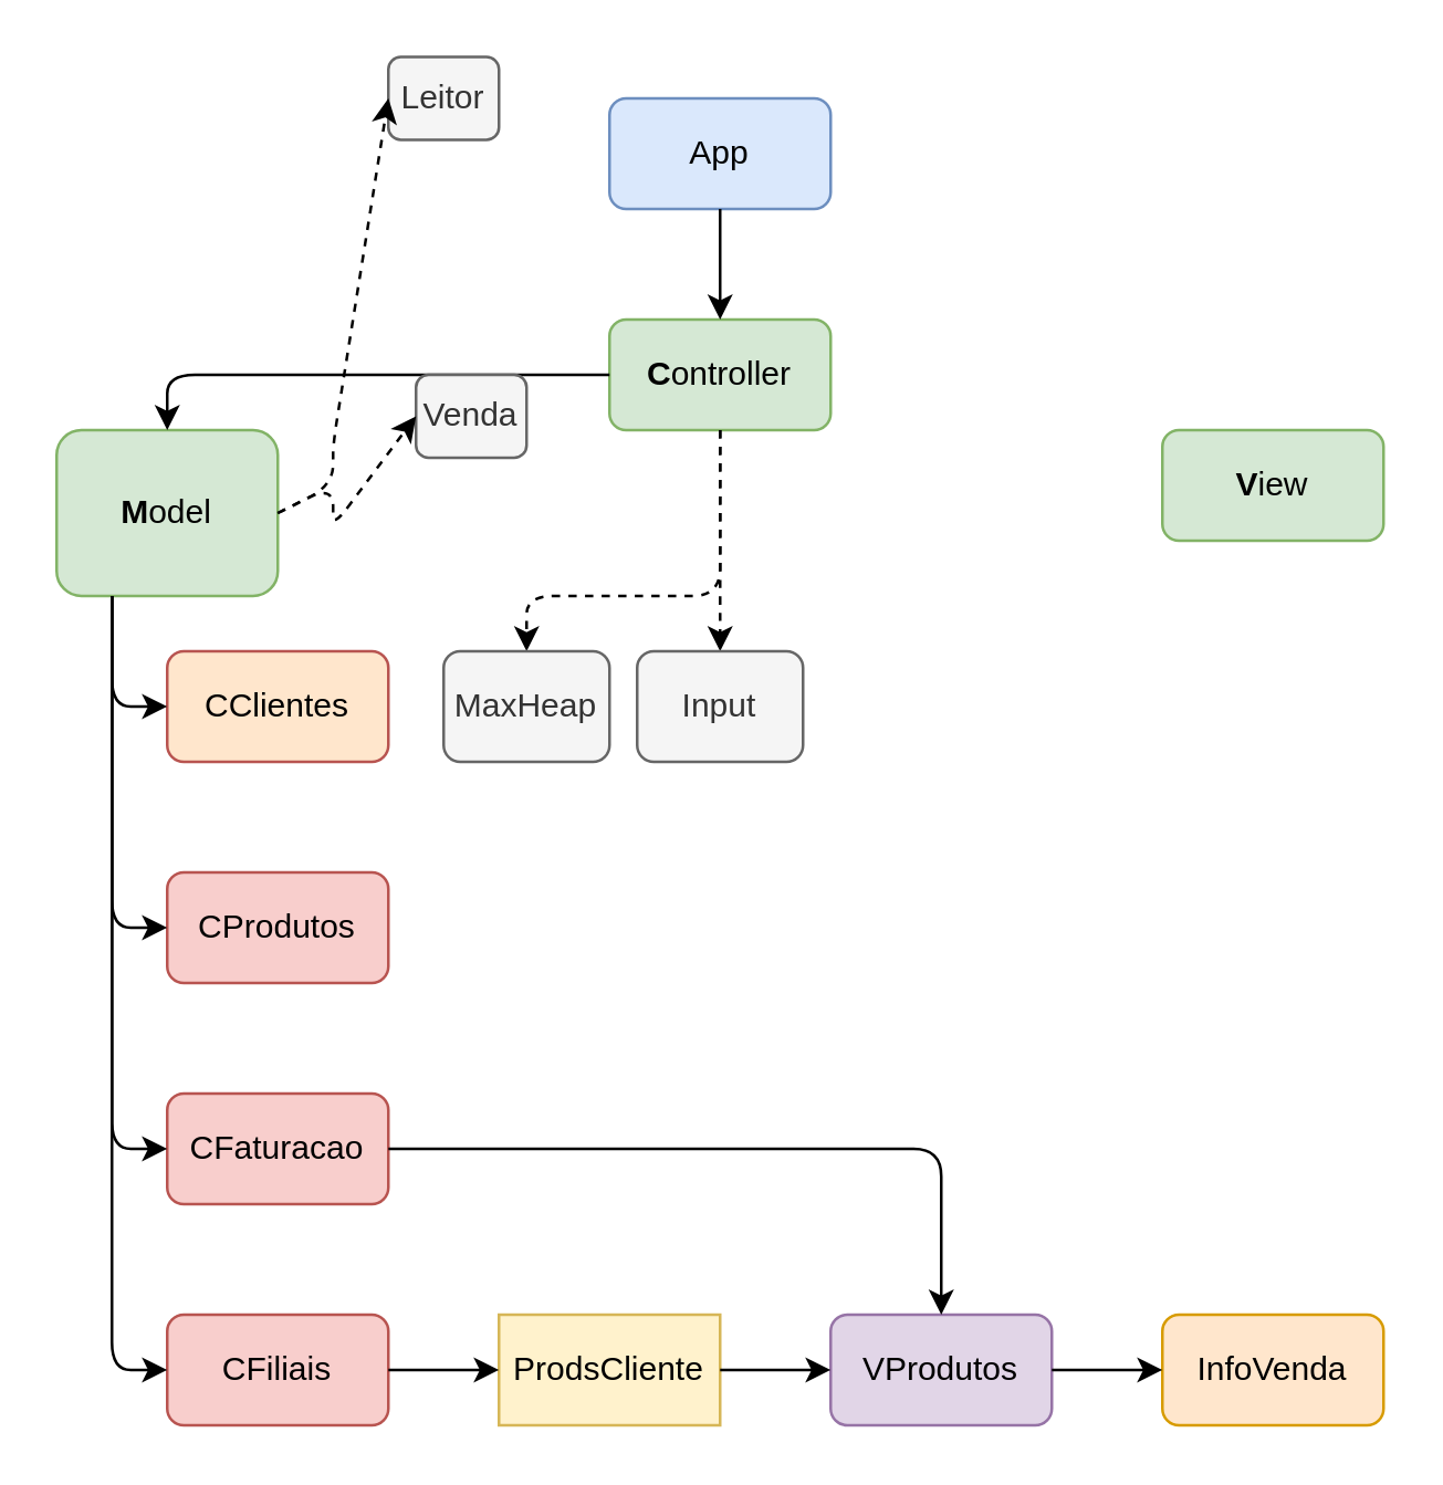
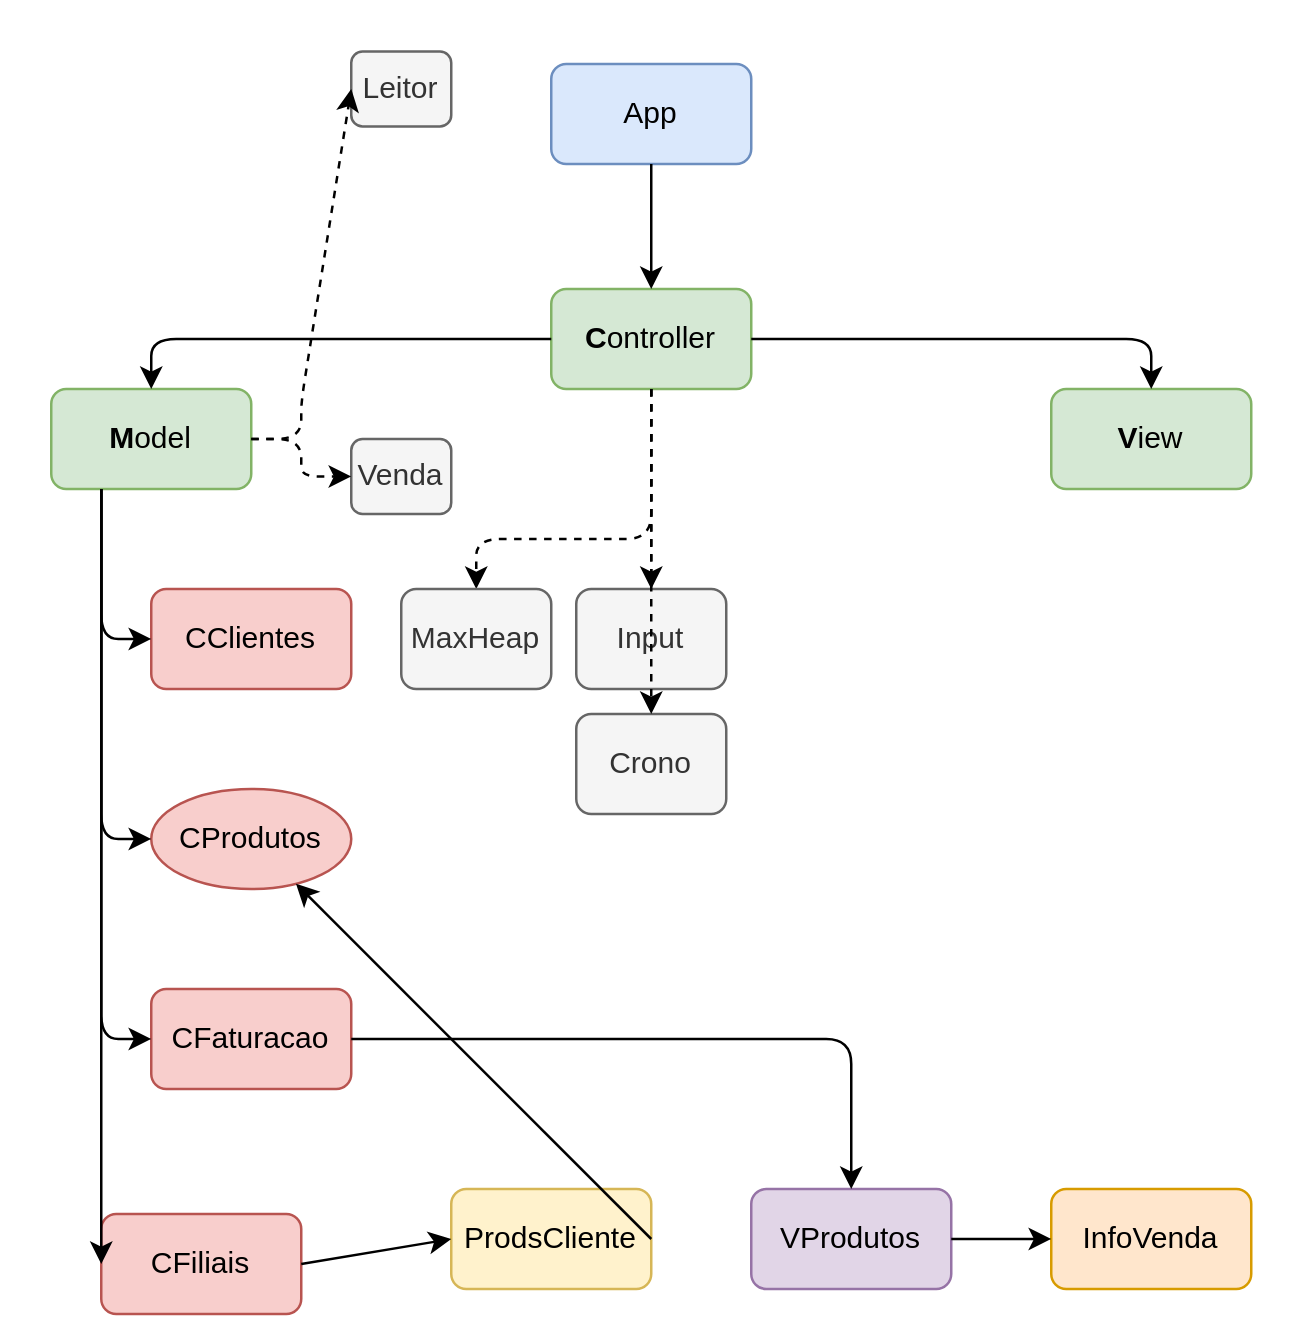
  <mxCell id="0" />
  <mxCell id="1" parent="0" />
  <mxCell id="2" value="&lt;b&gt;V&lt;/b&gt;iew" style="rounded=1;whiteSpace=wrap;html=1;fillColor=#d5e8d4;strokeColor=#82b366;" parent="1" vertex="1"><mxGeometry x="420" y="155" width="80" height="40" as="geometry" /></mxCell>
- <mxCell id="3" value="&lt;b&gt;M&lt;/b&gt;odel" style="rounded=1;whiteSpace=wrap;html=1;fillColor=#d5e8d4;strokeColor=#82b366;" parent="1" vertex="1"><mxGeometry x="20" y="155" width="80" height="60" as="geometry" /></mxCell>
+ <mxCell id="3" value="&lt;b&gt;M&lt;/b&gt;odel" style="rounded=1;whiteSpace=wrap;html=1;fillColor=#d5e8d4;strokeColor=#82b366;" parent="1" vertex="1"><mxGeometry x="20" y="155" width="80" height="40" as="geometry" /></mxCell>
  <mxCell id="4" value="&lt;b&gt;C&lt;/b&gt;ontroller" style="rounded=1;whiteSpace=wrap;html=1;fillColor=#d5e8d4;strokeColor=#82b366;" parent="1" vertex="1"><mxGeometry x="220" y="115" width="80" height="40" as="geometry" /></mxCell>
- <mxCell id="5" value="App" style="rounded=1;whiteSpace=wrap;html=1;fillColor=#dae8fc;strokeColor=#6c8ebf;" parent="1" vertex="1"><mxGeometry x="220" width="80" height="40" as="geometry" y="35" /></mxCell>
+ <mxCell id="5" value="App" style="rounded=1;whiteSpace=wrap;html=1;fillColor=#dae8fc;strokeColor=#6c8ebf;" parent="1" vertex="1"><mxGeometry x="220" y="25" width="80" height="40" as="geometry" /></mxCell>
  <mxCell id="6" value="" style="endArrow=classic;html=1;entryX=0.5;entryY=0;entryDx=0;entryDy=0;exitX=0.5;exitY=1;exitDx=0;exitDy=0;" parent="1" source="5" target="4" edge="1"><mxGeometry width="50" height="50" relative="1" as="geometry"><mxPoint x="100" y="265" as="sourcePoint" /><mxPoint x="150" y="215" as="targetPoint" /></mxGeometry></mxCell>
  <mxCell id="7" value="" style="endArrow=classic;html=1;exitX=0;exitY=0.5;exitDx=0;exitDy=0;" parent="1" source="4" target="3" edge="1"><mxGeometry width="50" height="50" relative="1" as="geometry"><mxPoint x="100" y="265" as="sourcePoint" /><mxPoint x="150" y="215" as="targetPoint" /><Array as="points"><mxPoint x="60" y="135" /></Array></mxGeometry></mxCell>
- <mxCell id="9" value="CClientes" style="rounded=1;whiteSpace=wrap;html=1;fillColor=#ffe6cc;strokeColor=#b85450;" parent="1" vertex="1"><mxGeometry x="60" y="235" width="80" height="40" as="geometry" /></mxCell>
- <mxCell id="10" value="CProdutos" style="rounded=1;whiteSpace=wrap;html=1;fillColor=#f8cecc;strokeColor=#b85450;" parent="1" vertex="1"><mxGeometry x="60" y="315" width="80" height="40" as="geometry" /></mxCell>
+ <mxCell id="8" value="" style="endArrow=classic;html=1;exitX=1;exitY=0.5;exitDx=0;exitDy=0;entryX=0.5;entryY=0;entryDx=0;entryDy=0;" parent="1" source="4" target="2" edge="1"><mxGeometry width="50" height="50" relative="1" as="geometry"><mxPoint x="230" y="145" as="sourcePoint" /><mxPoint x="150" y="165" as="targetPoint" /><Array as="points"><mxPoint x="460" y="135" /></Array></mxGeometry></mxCell>
+ <mxCell id="9" value="CClientes" style="rounded=1;whiteSpace=wrap;html=1;fillColor=#f8cecc;strokeColor=#b85450;" parent="1" vertex="1"><mxGeometry x="60" y="235" width="80" height="40" as="geometry" /></mxCell>
+ <mxCell id="10" value="CProdutos" style="ellipse;whiteSpace=wrap;html=1;fillColor=#f8cecc;strokeColor=#b85450;" parent="1" vertex="1"><mxGeometry x="60" y="315" width="80" height="40" as="geometry" /></mxCell>
  <mxCell id="11" value="CFaturacao" style="rounded=1;whiteSpace=wrap;html=1;fillColor=#f8cecc;strokeColor=#b85450;" parent="1" vertex="1"><mxGeometry x="60" y="395" width="80" height="40" as="geometry" /></mxCell>
- <mxCell id="12" value="CFiliais" style="rounded=1;whiteSpace=wrap;html=1;fillColor=#f8cecc;strokeColor=#b85450;" parent="1" vertex="1"><mxGeometry x="60" y="475" width="80" height="40" as="geometry" /></mxCell>
+ <mxCell id="12" value="CFiliais" style="rounded=1;whiteSpace=wrap;html=1;fillColor=#f8cecc;strokeColor=#b85450;" parent="1" vertex="1"><mxGeometry x="40" y="485" width="80" height="40" as="geometry" /></mxCell>
  <mxCell id="13" value="" style="endArrow=classic;html=1;exitX=0.25;exitY=1;exitDx=0;exitDy=0;entryX=0;entryY=0.5;entryDx=0;entryDy=0;" parent="1" source="3" target="9" edge="1"><mxGeometry width="50" height="50" relative="1" as="geometry"><mxPoint x="20" y="585" as="sourcePoint" /><mxPoint x="70" y="535" as="targetPoint" /><Array as="points"><mxPoint x="40" y="255" /></Array></mxGeometry></mxCell>
  <mxCell id="14" value="" style="endArrow=classic;html=1;exitX=0.25;exitY=1;exitDx=0;exitDy=0;entryX=0;entryY=0.5;entryDx=0;entryDy=0;" parent="1" source="3" target="10" edge="1"><mxGeometry width="50" height="50" relative="1" as="geometry"><mxPoint x="50" y="205" as="sourcePoint" /><mxPoint x="70" y="265" as="targetPoint" /><Array as="points"><mxPoint x="40" y="335" /></Array></mxGeometry></mxCell>
  <mxCell id="15" value="" style="endArrow=classic;html=1;exitX=0.25;exitY=1;exitDx=0;exitDy=0;entryX=0;entryY=0.5;entryDx=0;entryDy=0;" parent="1" source="3" target="11" edge="1"><mxGeometry width="50" height="50" relative="1" as="geometry"><mxPoint x="60" y="215" as="sourcePoint" /><mxPoint x="80" y="275" as="targetPoint" /><Array as="points"><mxPoint x="40" y="415" /></Array></mxGeometry></mxCell>
  <mxCell id="16" value="" style="endArrow=classic;html=1;exitX=0.25;exitY=1;exitDx=0;exitDy=0;entryX=0;entryY=0.5;entryDx=0;entryDy=0;" parent="1" source="3" target="12" edge="1"><mxGeometry width="50" height="50" relative="1" as="geometry"><mxPoint x="70" y="225" as="sourcePoint" /><mxPoint x="90" y="285" as="targetPoint" /><Array as="points"><mxPoint x="40" y="495" /></Array></mxGeometry></mxCell>
  <mxCell id="17" value="VProdutos" style="rounded=1;whiteSpace=wrap;html=1;fillColor=#e1d5e7;strokeColor=#9673a6;" parent="1" vertex="1"><mxGeometry x="300" y="475" width="80" height="40" as="geometry" /></mxCell>
  <mxCell id="18" value="InfoVenda" style="rounded=1;whiteSpace=wrap;html=1;fillColor=#ffe6cc;strokeColor=#d79b00;" parent="1" vertex="1"><mxGeometry x="420" y="475" width="80" height="40" as="geometry" /></mxCell>
- <mxCell id="19" value="ProdsCliente" style="whiteSpace=wrap;html=1;fillColor=#fff2cc;strokeColor=#d6b656;rounded=0;" parent="1" vertex="1"><mxGeometry x="180" y="475" width="80" height="40" as="geometry" /></mxCell>
+ <mxCell id="19" value="ProdsCliente" style="rounded=1;whiteSpace=wrap;html=1;fillColor=#fff2cc;strokeColor=#d6b656;" parent="1" vertex="1"><mxGeometry x="180" y="475" width="80" height="40" as="geometry" /></mxCell>
  <mxCell id="20" value="" style="endArrow=classic;html=1;exitX=1;exitY=0.5;exitDx=0;exitDy=0;entryX=0;entryY=0.5;entryDx=0;entryDy=0;" parent="1" source="12" target="19" edge="1"><mxGeometry width="50" height="50" relative="1" as="geometry"><mxPoint x="20" y="585" as="sourcePoint" /><mxPoint x="70" y="535" as="targetPoint" /></mxGeometry></mxCell>
- <mxCell id="21" value="" style="endArrow=classic;html=1;exitX=1;exitY=0.5;exitDx=0;exitDy=0;entryX=0;entryY=0.5;entryDx=0;entryDy=0;" parent="1" source="19" target="17" edge="1"><mxGeometry width="50" height="50" relative="1" as="geometry"><mxPoint x="150" y="505" as="sourcePoint" /><mxPoint x="190" y="505" as="targetPoint" /></mxGeometry></mxCell>
+ <mxCell id="21" value="" style="endArrow=classic;html=1;exitX=1;exitY=0.5;exitDx=0;exitDy=0;" parent="1" source="19" target="10" edge="1"><mxGeometry width="50" height="50" relative="1" as="geometry"><mxPoint x="150" y="505" as="sourcePoint" /><mxPoint x="190" y="505" as="targetPoint" /></mxGeometry></mxCell>
  <mxCell id="22" value="" style="endArrow=classic;html=1;exitX=1;exitY=0.5;exitDx=0;exitDy=0;entryX=0;entryY=0.5;entryDx=0;entryDy=0;" parent="1" edge="1"><mxGeometry width="50" height="50" relative="1" as="geometry"><mxPoint x="380" y="495" as="sourcePoint" /><mxPoint x="420" y="495" as="targetPoint" /></mxGeometry></mxCell>
  <mxCell id="23" value="" style="endArrow=classic;html=1;exitX=1;exitY=0.5;exitDx=0;exitDy=0;entryX=0.5;entryY=0;entryDx=0;entryDy=0;" parent="1" target="17" edge="1"><mxGeometry width="50" height="50" relative="1" as="geometry"><mxPoint x="140" y="415" as="sourcePoint" /><mxPoint x="180" y="415" as="targetPoint" /><Array as="points"><mxPoint x="340" y="415" /></Array></mxGeometry></mxCell>
  <mxCell id="24" value="" style="endArrow=classic;html=1;exitX=0.5;exitY=1;exitDx=0;exitDy=0;strokeColor=#000000;dashed=1;entryX=0.5;entryY=0;entryDx=0;entryDy=0;" parent="1" source="4" target="25" edge="1"><mxGeometry width="50" height="50" relative="1" as="geometry"><mxPoint x="260" y="195" as="sourcePoint" /><mxPoint x="260" y="235" as="targetPoint" /><Array as="points"><mxPoint x="260" y="215" /><mxPoint x="190" y="215" /></Array></mxGeometry></mxCell>
  <mxCell id="25" value="MaxHeap" style="rounded=1;whiteSpace=wrap;html=1;fillColor=#f5f5f5;strokeColor=#666666;fontColor=#333333;" parent="1" vertex="1"><mxGeometry x="160" y="235" width="60" height="40" as="geometry" /></mxCell>
  <mxCell id="26" value="" style="endArrow=classic;html=1;exitX=0.5;exitY=1;exitDx=0;exitDy=0;strokeColor=#000000;dashed=1;" parent="1" source="4" edge="1"><mxGeometry width="50" height="50" relative="1" as="geometry"><mxPoint x="260" y="195" as="sourcePoint" /><mxPoint x="260" y="235" as="targetPoint" /><Array as="points"><mxPoint x="260" y="215" /><mxPoint x="260" y="235" /></Array></mxGeometry></mxCell>
  <mxCell id="27" value="Input" style="rounded=1;whiteSpace=wrap;html=1;fillColor=#f5f5f5;strokeColor=#666666;fontColor=#333333;" parent="1" vertex="1"><mxGeometry x="230" y="235" width="60" height="40" as="geometry" /></mxCell>
+ <mxCell id="28" value="Crono" style="rounded=1;whiteSpace=wrap;html=1;fillColor=#f5f5f5;strokeColor=#666666;fontColor=#333333;" parent="1" vertex="1"><mxGeometry x="230" y="285" width="60" height="40" as="geometry" /></mxCell>
+ <mxCell id="29" value="" style="endArrow=classic;html=1;strokeColor=#000000;dashed=1;entryX=0.5;entryY=0;entryDx=0;entryDy=0;exitX=0.5;exitY=1;exitDx=0;exitDy=0;" parent="1" source="4" target="28" edge="1"><mxGeometry width="50" height="50" relative="1" as="geometry"><mxPoint x="200" y="165" as="sourcePoint" /><mxPoint x="230" y="235" as="targetPoint" /><Array as="points"><mxPoint x="260" y="215" /></Array></mxGeometry></mxCell>
  <mxCell id="30" value="Leitor" style="rounded=1;whiteSpace=wrap;html=1;fillColor=#f5f5f5;strokeColor=#666666;fontColor=#333333;" parent="1" vertex="1"><mxGeometry x="140" y="20" width="40" height="30" as="geometry" /></mxCell>
  <mxCell id="31" value="" style="endArrow=classic;html=1;strokeColor=#000000;dashed=1;exitX=1;exitY=0.5;exitDx=0;exitDy=0;entryX=0;entryY=0.5;entryDx=0;entryDy=0;" parent="1" source="3" target="30" edge="1"><mxGeometry width="50" height="50" relative="1" as="geometry"><mxPoint x="270" y="165" as="sourcePoint" /><mxPoint x="110" y="205" as="targetPoint" /><Array as="points"><mxPoint x="120" y="175" /><mxPoint x="120" y="160" /></Array></mxGeometry></mxCell>
- <mxCell id="32" value="Venda" style="rounded=1;whiteSpace=wrap;html=1;fillColor=#f5f5f5;strokeColor=#666666;fontColor=#333333;" vertex="1" parent="1"><mxGeometry x="150" y="135" width="40" height="30" as="geometry" /></mxCell>
+ <mxCell id="32" value="Venda" style="rounded=1;whiteSpace=wrap;html=1;fillColor=#f5f5f5;strokeColor=#666666;fontColor=#333333;" vertex="1" parent="1"><mxGeometry x="140" y="175" width="40" height="30" as="geometry" /></mxCell>
  <mxCell id="33" value="" style="endArrow=classic;html=1;strokeColor=#000000;dashed=1;exitX=1;exitY=0.5;exitDx=0;exitDy=0;entryX=0;entryY=0.5;entryDx=0;entryDy=0;" edge="1" parent="1" source="3" target="32"><mxGeometry width="50" height="50" relative="1" as="geometry"><mxPoint x="110" y="185" as="sourcePoint" /><mxPoint x="150" y="170.2" as="targetPoint" /><Array as="points"><mxPoint x="120" y="175" /><mxPoint x="120" y="190" /></Array></mxGeometry></mxCell>
